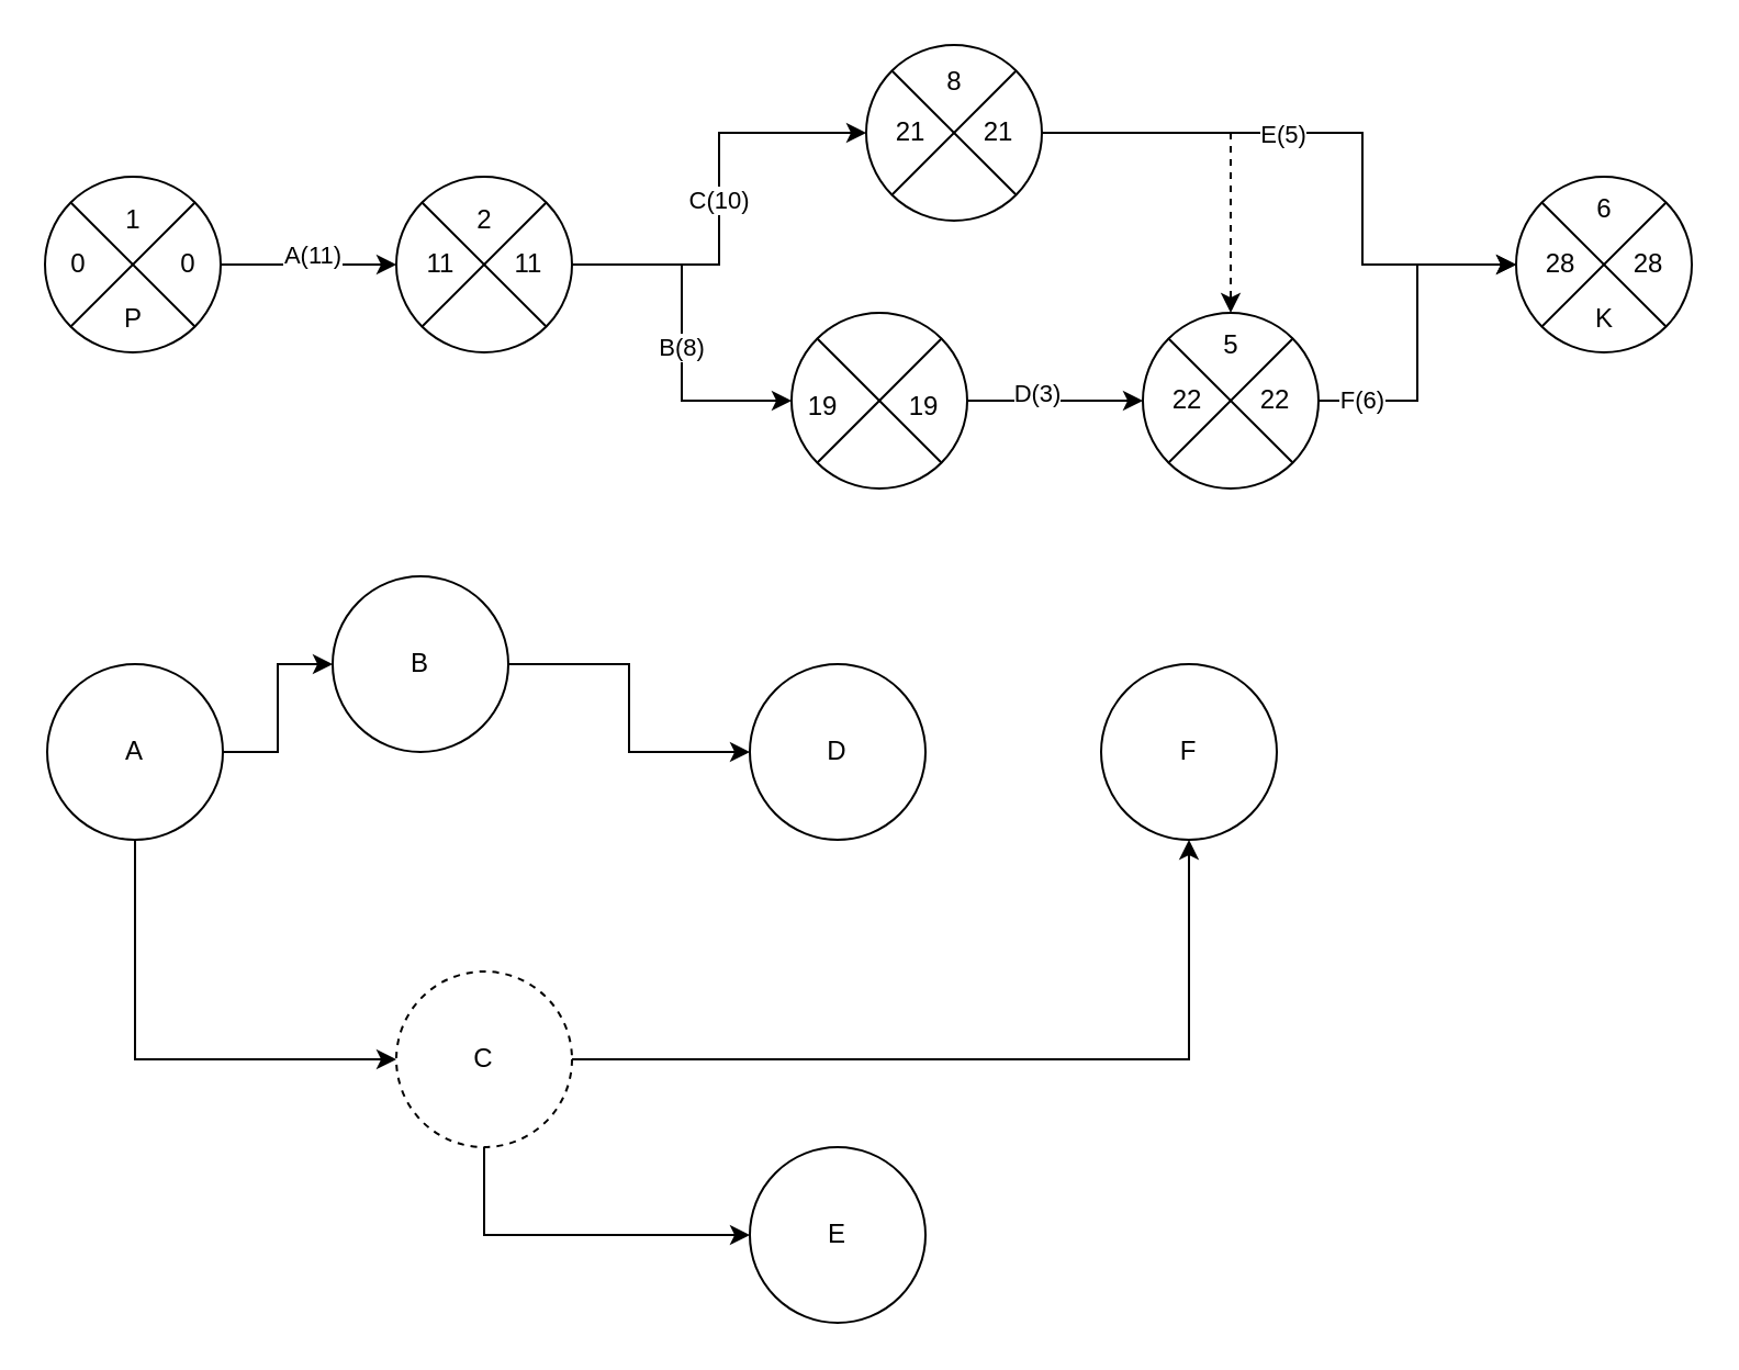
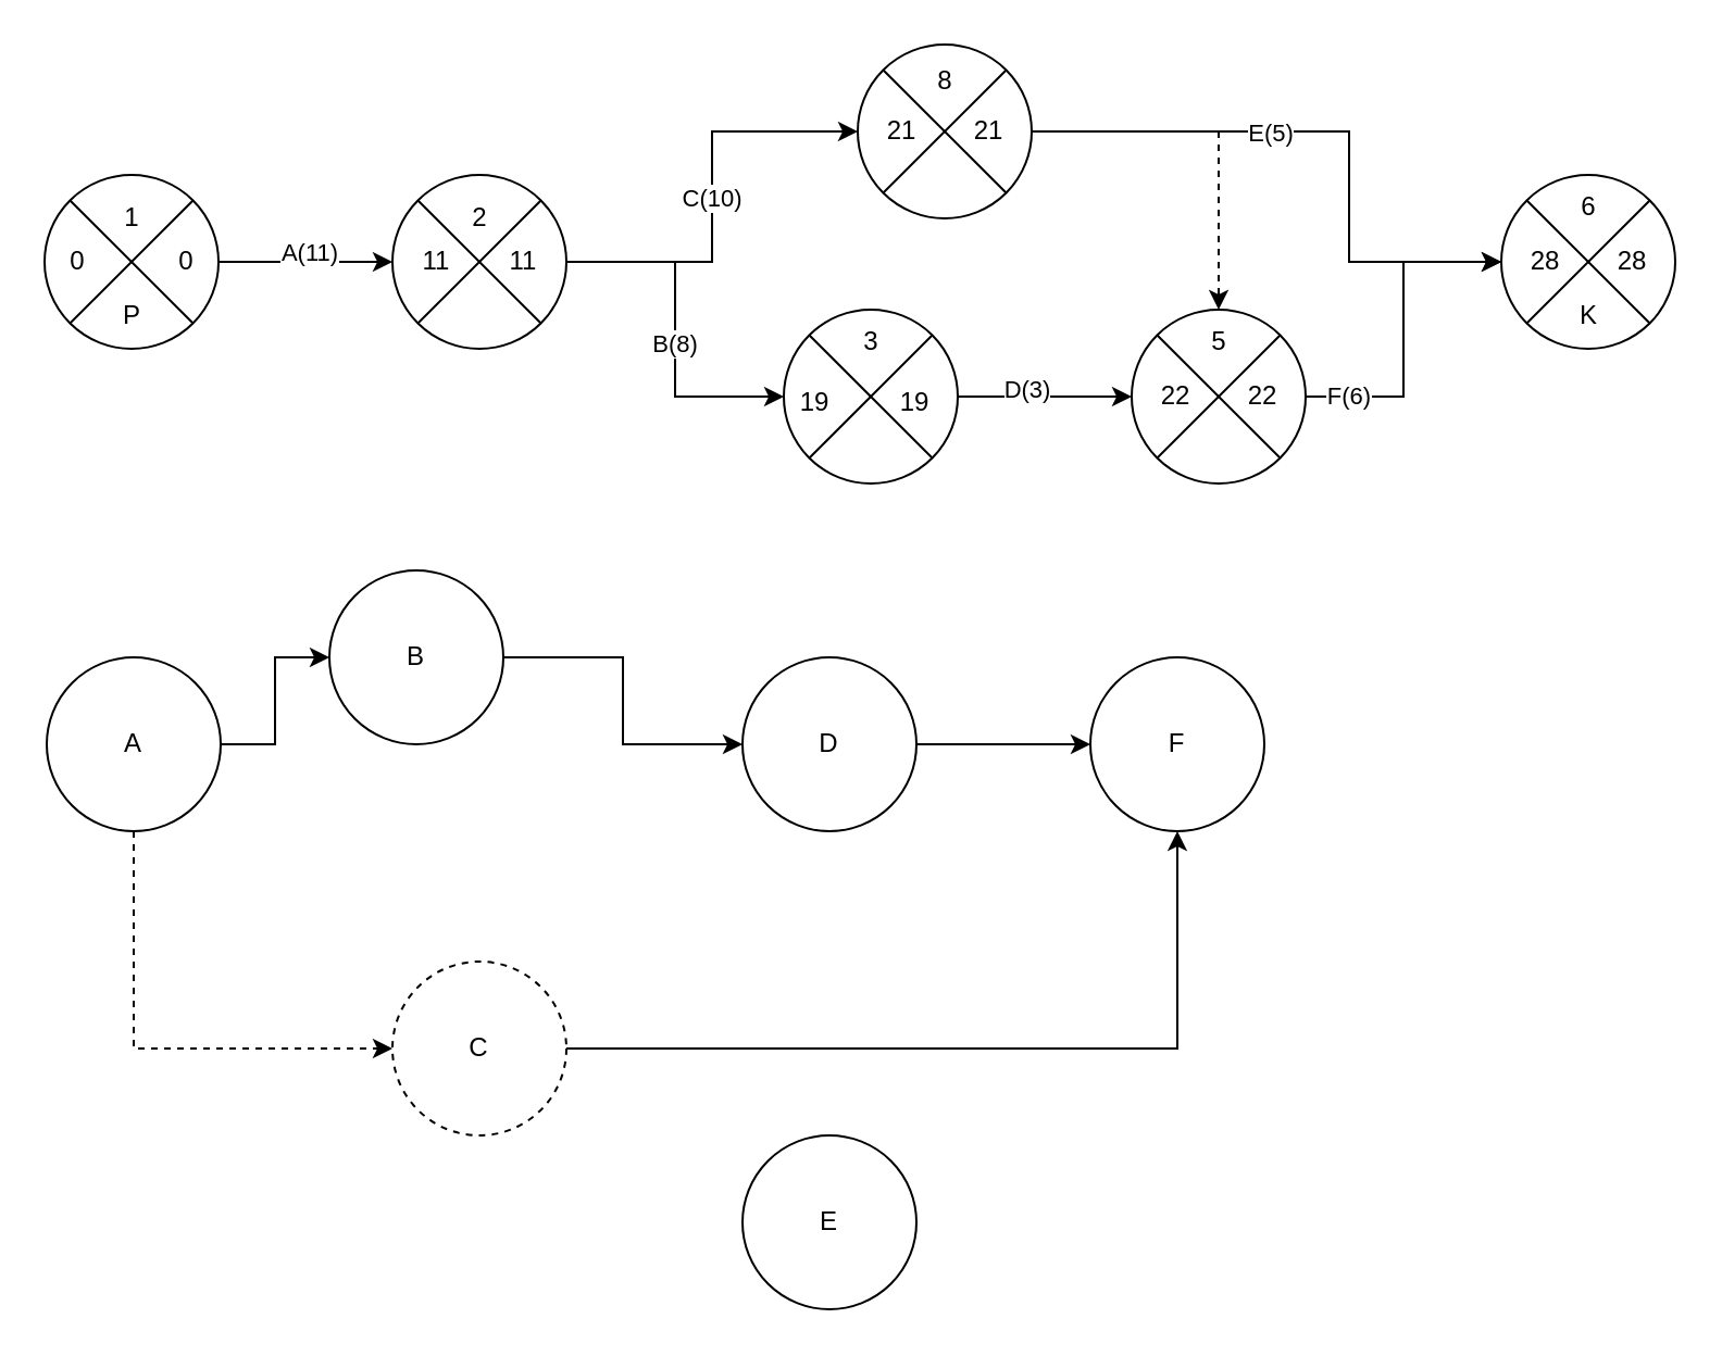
  <mxCell id="0" />
  <mxCell id="1" parent="0" />
  <mxCell id="2" value="" style="edgeStyle=orthogonalEdgeStyle;rounded=0;orthogonalLoop=1;jettySize=auto;html=1;" edge="1" parent="1" source="4" target="7"><mxGeometry relative="1" as="geometry" /></mxCell>
  <mxCell id="3" value="A(11)&lt;div&gt;&lt;br&gt;&lt;/div&gt;" style="edgeLabel;html=1;align=center;verticalAlign=middle;resizable=0;points=[];" vertex="1" connectable="0" parent="2"><mxGeometry x="0.025" y="-2" relative="1" as="geometry"><mxPoint as="offset" /></mxGeometry></mxCell>
  <mxCell id="4" value="" style="shape=sumEllipse;perimeter=ellipsePerimeter;whiteSpace=wrap;html=1;backgroundOutline=1;" vertex="1" parent="1"><mxGeometry x="20" y="80" width="80" height="80" as="geometry" /></mxCell>
  <mxCell id="5" style="edgeStyle=orthogonalEdgeStyle;rounded=0;orthogonalLoop=1;jettySize=auto;html=1;entryX=0;entryY=0.5;entryDx=0;entryDy=0;" edge="1" parent="1" source="7" target="13"><mxGeometry relative="1" as="geometry"><mxPoint x="320" y="170" as="targetPoint" /></mxGeometry></mxCell>
  <mxCell id="6" value="B(8)" style="edgeLabel;html=1;align=center;verticalAlign=middle;resizable=0;points=[];" vertex="1" connectable="0" parent="5"><mxGeometry x="0.08" y="-1" relative="1" as="geometry"><mxPoint as="offset" /></mxGeometry></mxCell>
  <mxCell id="7" value="" style="shape=sumEllipse;perimeter=ellipsePerimeter;whiteSpace=wrap;html=1;backgroundOutline=1;" vertex="1" parent="1"><mxGeometry x="180" y="80" width="80" height="80" as="geometry" /></mxCell>
  <mxCell id="8" value="" style="edgeStyle=orthogonalEdgeStyle;rounded=0;orthogonalLoop=1;jettySize=auto;html=1;entryX=0;entryY=0.5;entryDx=0;entryDy=0;" edge="1" parent="1" target="17"><mxGeometry relative="1" as="geometry"><mxPoint x="440" y="60" as="sourcePoint" /><mxPoint x="630" y="110" as="targetPoint" /><Array as="points"><mxPoint x="620" y="60" /><mxPoint x="620" y="120" /></Array></mxGeometry></mxCell>
  <mxCell id="9" value="E(5)" style="edgeLabel;html=1;align=center;verticalAlign=middle;resizable=0;points=[];" vertex="1" connectable="0" parent="8"><mxGeometry x="-0.317" relative="1" as="geometry"><mxPoint x="37" as="offset" /></mxGeometry></mxCell>
  <mxCell id="10" value="" style="shape=sumEllipse;perimeter=ellipsePerimeter;whiteSpace=wrap;html=1;backgroundOutline=1;" vertex="1" parent="1"><mxGeometry x="394" y="20" width="80" height="80" as="geometry" /></mxCell>
  <mxCell id="11" value="" style="edgeStyle=orthogonalEdgeStyle;rounded=0;orthogonalLoop=1;jettySize=auto;html=1;" edge="1" parent="1" source="13" target="16"><mxGeometry relative="1" as="geometry" /></mxCell>
  <mxCell id="12" value="D(3)" style="edgeLabel;html=1;align=center;verticalAlign=middle;resizable=0;points=[];" vertex="1" connectable="0" parent="11"><mxGeometry x="-0.225" y="4" relative="1" as="geometry"><mxPoint as="offset" /></mxGeometry></mxCell>
  <mxCell id="13" value="" style="shape=sumEllipse;perimeter=ellipsePerimeter;whiteSpace=wrap;html=1;backgroundOutline=1;" vertex="1" parent="1"><mxGeometry x="360" y="142" width="80" height="80" as="geometry" /></mxCell>
  <mxCell id="14" value="" style="edgeStyle=orthogonalEdgeStyle;rounded=0;orthogonalLoop=1;jettySize=auto;html=1;entryX=0;entryY=0.5;entryDx=0;entryDy=0;" edge="1" parent="1" source="16" target="17"><mxGeometry relative="1" as="geometry"><mxPoint x="630" y="110" as="targetPoint" /></mxGeometry></mxCell>
  <mxCell id="15" value="F(6)" style="edgeLabel;html=1;align=center;verticalAlign=middle;resizable=0;points=[];" vertex="1" connectable="0" parent="14"><mxGeometry x="-0.752" y="1" relative="1" as="geometry"><mxPoint as="offset" /></mxGeometry></mxCell>
  <mxCell id="16" value="" style="shape=sumEllipse;perimeter=ellipsePerimeter;whiteSpace=wrap;html=1;backgroundOutline=1;" vertex="1" parent="1"><mxGeometry x="520" y="142" width="80" height="80" as="geometry" /></mxCell>
  <mxCell id="17" value="" style="shape=sumEllipse;perimeter=ellipsePerimeter;whiteSpace=wrap;html=1;backgroundOutline=1;" vertex="1" parent="1"><mxGeometry x="690" y="80" width="80" height="80" as="geometry" /></mxCell>
  <mxCell id="18" value="0" style="text;html=1;align=center;verticalAlign=middle;resizable=0;points=[];autosize=1;strokeColor=none;fillColor=none;" vertex="1" parent="1"><mxGeometry x="20" y="105" width="30" height="30" as="geometry" /></mxCell>
  <mxCell id="19" value="P" style="text;html=1;align=center;verticalAlign=middle;resizable=0;points=[];autosize=1;strokeColor=none;fillColor=none;" vertex="1" parent="1"><mxGeometry x="45" y="130" width="30" height="30" as="geometry" /></mxCell>
  <mxCell id="20" value="1" style="text;html=1;align=center;verticalAlign=middle;resizable=0;points=[];autosize=1;strokeColor=none;fillColor=none;" vertex="1" parent="1"><mxGeometry x="45" y="85" width="30" height="30" as="geometry" /></mxCell>
  <mxCell id="21" value="0" style="text;html=1;align=center;verticalAlign=middle;resizable=0;points=[];autosize=1;strokeColor=none;fillColor=none;" vertex="1" parent="1"><mxGeometry x="70" y="105" width="30" height="30" as="geometry" /></mxCell>
  <mxCell id="22" value="11" style="text;html=1;align=center;verticalAlign=middle;resizable=0;points=[];autosize=1;strokeColor=none;fillColor=none;" vertex="1" parent="1"><mxGeometry x="180" y="105" width="40" height="30" as="geometry" /></mxCell>
  <mxCell id="23" value="" style="edgeStyle=orthogonalEdgeStyle;rounded=0;orthogonalLoop=1;jettySize=auto;html=1;entryX=0;entryY=0.5;entryDx=0;entryDy=0;" edge="1" parent="1" source="25" target="10"><mxGeometry relative="1" as="geometry" /></mxCell>
  <mxCell id="24" value="C(10)" style="edgeLabel;html=1;align=center;verticalAlign=middle;resizable=0;points=[];" vertex="1" connectable="0" parent="23"><mxGeometry y="1" relative="1" as="geometry"><mxPoint as="offset" /></mxGeometry></mxCell>
  <mxCell id="25" value="11" style="text;html=1;align=center;verticalAlign=middle;resizable=0;points=[];autosize=1;strokeColor=none;fillColor=none;" vertex="1" parent="1"><mxGeometry x="220" y="105" width="40" height="30" as="geometry" /></mxCell>
  <mxCell id="26" value="2" style="text;html=1;align=center;verticalAlign=middle;resizable=0;points=[];autosize=1;strokeColor=none;fillColor=none;" vertex="1" parent="1"><mxGeometry x="205" y="85" width="30" height="30" as="geometry" /></mxCell>
  <mxCell id="27" value="19&lt;div&gt;&lt;br&gt;&lt;/div&gt;" style="text;html=1;align=center;verticalAlign=middle;resizable=0;points=[];autosize=1;strokeColor=none;fillColor=none;" vertex="1" parent="1"><mxGeometry x="354" y="172" width="40" height="40" as="geometry" /></mxCell>
+ <mxCell id="28" value="3" style="text;html=1;align=center;verticalAlign=middle;resizable=0;points=[];autosize=1;strokeColor=none;fillColor=none;" vertex="1" parent="1"><mxGeometry x="385" y="142" width="30" height="30" as="geometry" /></mxCell>
  <mxCell id="29" value="5" style="text;html=1;align=center;verticalAlign=middle;resizable=0;points=[];autosize=1;strokeColor=none;fillColor=none;" vertex="1" parent="1"><mxGeometry x="545" y="142" width="30" height="30" as="geometry" /></mxCell>
  <mxCell id="30" value="22" style="text;html=1;align=center;verticalAlign=middle;resizable=0;points=[];autosize=1;strokeColor=none;fillColor=none;" vertex="1" parent="1"><mxGeometry x="520" y="167" width="40" height="30" as="geometry" /></mxCell>
  <mxCell id="31" value="19&lt;div&gt;&lt;br&gt;&lt;/div&gt;" style="text;html=1;align=center;verticalAlign=middle;resizable=0;points=[];autosize=1;strokeColor=none;fillColor=none;" vertex="1" parent="1"><mxGeometry x="400" y="172" width="40" height="40" as="geometry" /></mxCell>
  <mxCell id="32" value="22" style="text;html=1;align=center;verticalAlign=middle;resizable=0;points=[];autosize=1;strokeColor=none;fillColor=none;" vertex="1" parent="1"><mxGeometry x="560" y="167" width="40" height="30" as="geometry" /></mxCell>
  <mxCell id="33" value="8" style="text;html=1;align=center;verticalAlign=middle;resizable=0;points=[];autosize=1;strokeColor=none;fillColor=none;" vertex="1" parent="1"><mxGeometry x="419" y="22" width="30" height="30" as="geometry" /></mxCell>
  <mxCell id="34" value="21" style="text;html=1;align=center;verticalAlign=middle;resizable=0;points=[];autosize=1;strokeColor=none;fillColor=none;" vertex="1" parent="1"><mxGeometry x="394" y="45" width="40" height="30" as="geometry" /></mxCell>
  <mxCell id="35" value="6" style="text;html=1;align=center;verticalAlign=middle;resizable=0;points=[];autosize=1;strokeColor=none;fillColor=none;" vertex="1" parent="1"><mxGeometry x="715" y="80" width="30" height="30" as="geometry" /></mxCell>
  <mxCell id="36" value="28" style="text;html=1;align=center;verticalAlign=middle;resizable=0;points=[];autosize=1;strokeColor=none;fillColor=none;" vertex="1" parent="1"><mxGeometry x="690" y="105" width="40" height="30" as="geometry" /></mxCell>
  <mxCell id="37" value="21" style="text;html=1;align=center;verticalAlign=middle;resizable=0;points=[];autosize=1;strokeColor=none;fillColor=none;" vertex="1" parent="1"><mxGeometry x="434" y="45" width="40" height="30" as="geometry" /></mxCell>
  <mxCell id="38" value="28" style="text;html=1;align=center;verticalAlign=middle;resizable=0;points=[];autosize=1;strokeColor=none;fillColor=none;" vertex="1" parent="1"><mxGeometry x="730" y="105" width="40" height="30" as="geometry" /></mxCell>
  <mxCell id="39" value="K" style="text;html=1;align=center;verticalAlign=middle;resizable=0;points=[];autosize=1;strokeColor=none;fillColor=none;" vertex="1" parent="1"><mxGeometry x="715" y="130" width="30" height="30" as="geometry" /></mxCell>
  <mxCell id="40" value="" style="edgeStyle=none;orthogonalLoop=1;jettySize=auto;html=1;rounded=0;entryX=0.5;entryY=0;entryDx=0;entryDy=0;entryPerimeter=0;dashed=1;" edge="1" parent="1" target="29"><mxGeometry width="100" relative="1" as="geometry"><mxPoint x="560" y="60" as="sourcePoint" /><mxPoint x="540" y="90" as="targetPoint" /><Array as="points" /></mxGeometry></mxCell>
  <mxCell id="41" value="" style="edgeStyle=orthogonalEdgeStyle;rounded=0;orthogonalLoop=1;jettySize=auto;html=1;" edge="1" parent="1" source="43" target="45"><mxGeometry relative="1" as="geometry" /></mxCell>
- <mxCell id="42" value="" style="edgeStyle=orthogonalEdgeStyle;rounded=0;orthogonalLoop=1;jettySize=auto;html=1;entryX=0;entryY=0.5;entryDx=0;entryDy=0;exitX=0.5;exitY=1;exitDx=0;exitDy=0;" edge="1" parent="1" source="43" target="51"><mxGeometry relative="1" as="geometry" /></mxCell>
+ <mxCell id="42" value="" style="edgeStyle=orthogonalEdgeStyle;rounded=0;orthogonalLoop=1;jettySize=auto;html=1;entryX=0;entryY=0.5;entryDx=0;entryDy=0;exitX=0.5;exitY=1;exitDx=0;exitDy=0;dashed=1;" edge="1" parent="1" source="43" target="51"><mxGeometry relative="1" as="geometry" /></mxCell>
  <mxCell id="43" value="A" style="ellipse;whiteSpace=wrap;html=1;aspect=fixed;" vertex="1" parent="1"><mxGeometry x="21" y="302" width="80" height="80" as="geometry" /></mxCell>
  <mxCell id="44" value="" style="edgeStyle=orthogonalEdgeStyle;rounded=0;orthogonalLoop=1;jettySize=auto;html=1;" edge="1" parent="1" source="45" target="47"><mxGeometry relative="1" as="geometry" /></mxCell>
  <mxCell id="45" value="B" style="ellipse;whiteSpace=wrap;html=1;aspect=fixed;" vertex="1" parent="1"><mxGeometry x="151" y="262" width="80" height="80" as="geometry" /></mxCell>
+ <mxCell id="46" value="" style="edgeStyle=orthogonalEdgeStyle;rounded=0;orthogonalLoop=1;jettySize=auto;html=1;" edge="1" parent="1" source="47" target="48"><mxGeometry relative="1" as="geometry" /></mxCell>
  <mxCell id="47" value="D" style="ellipse;whiteSpace=wrap;html=1;aspect=fixed;" vertex="1" parent="1"><mxGeometry x="341" y="302" width="80" height="80" as="geometry" /></mxCell>
  <mxCell id="48" value="F" style="ellipse;whiteSpace=wrap;html=1;aspect=fixed;" vertex="1" parent="1"><mxGeometry x="501" y="302" width="80" height="80" as="geometry" /></mxCell>
  <mxCell id="49" value="" style="edgeStyle=orthogonalEdgeStyle;rounded=0;orthogonalLoop=1;jettySize=auto;html=1;entryX=0.5;entryY=1;entryDx=0;entryDy=0;" edge="1" parent="1" source="51" target="48"><mxGeometry relative="1" as="geometry"><mxPoint x="440" y="502" as="targetPoint" /></mxGeometry></mxCell>
- <mxCell id="50" value="" style="edgeStyle=orthogonalEdgeStyle;rounded=0;orthogonalLoop=1;jettySize=auto;html=1;exitX=0.5;exitY=1;exitDx=0;exitDy=0;entryX=0;entryY=0.5;entryDx=0;entryDy=0;" edge="1" parent="1" source="51" target="52"><mxGeometry relative="1" as="geometry" /></mxCell>
  <mxCell id="51" value="C" style="ellipse;whiteSpace=wrap;html=1;aspect=fixed;dashed=1;" vertex="1" parent="1"><mxGeometry x="180" y="442" width="80" height="80" as="geometry" /></mxCell>
  <mxCell id="52" value="E" style="ellipse;whiteSpace=wrap;html=1;aspect=fixed;" vertex="1" parent="1"><mxGeometry x="341" y="522" width="80" height="80" as="geometry" /></mxCell>
